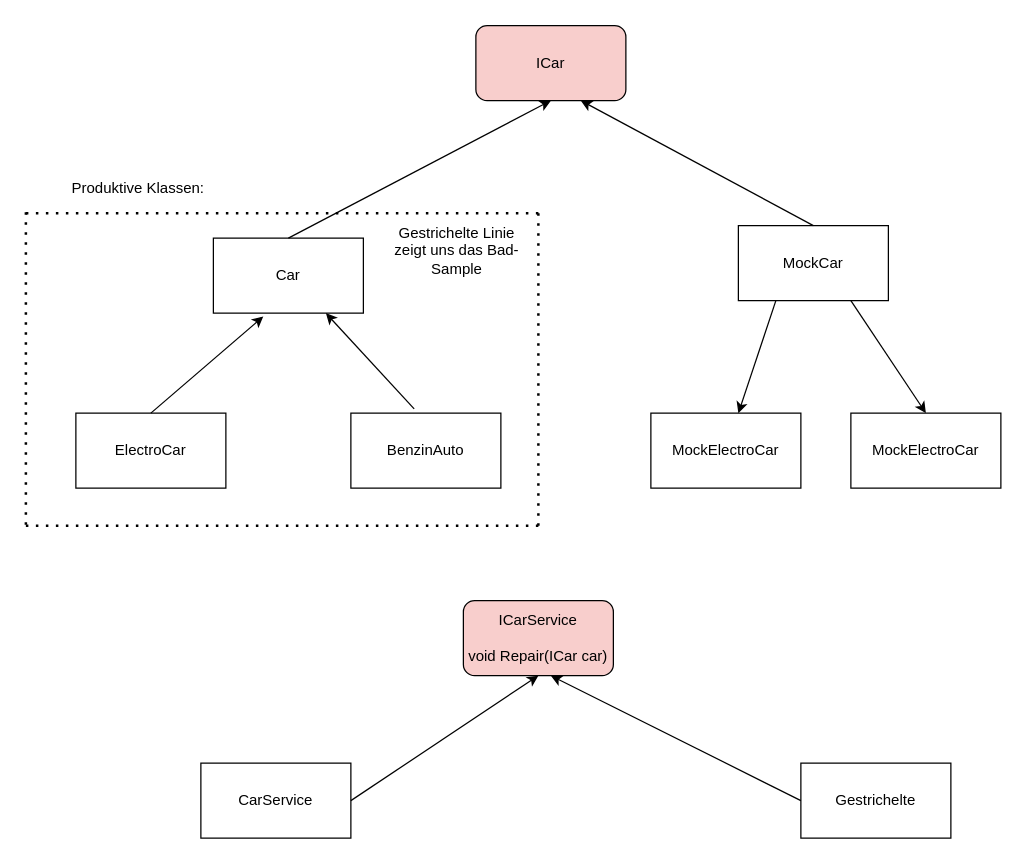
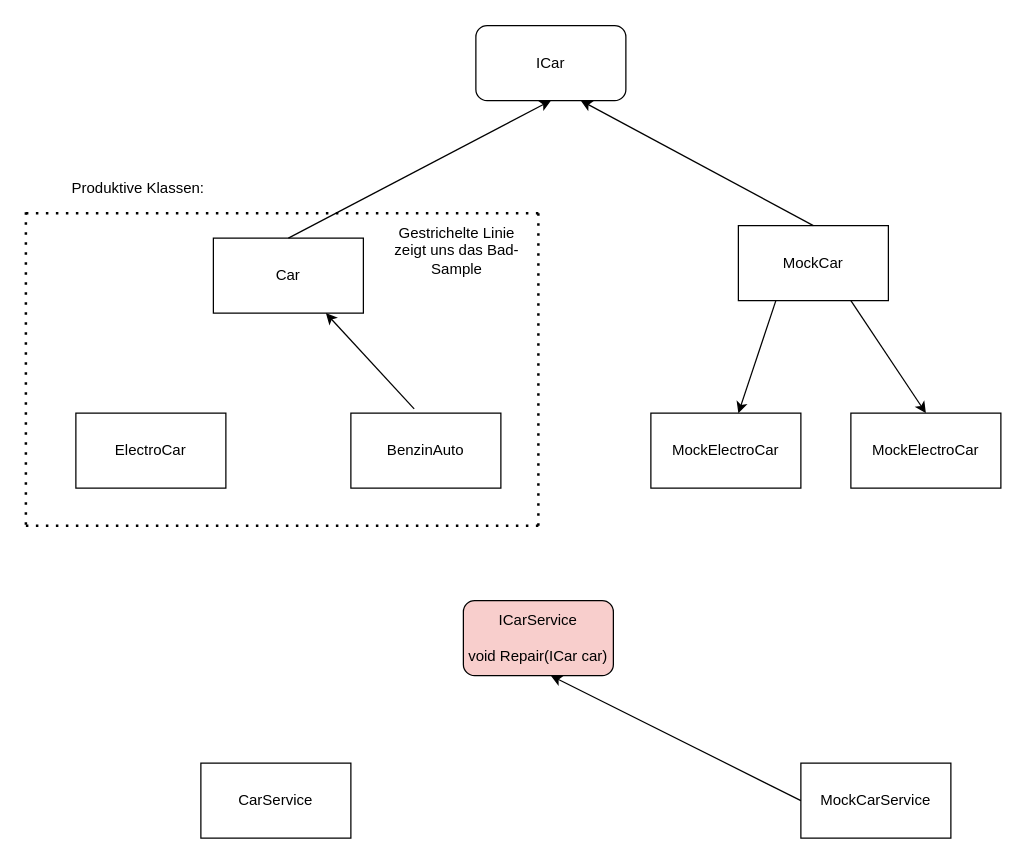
  <mxCell id="0" />
  <mxCell id="1" parent="0" />
- <mxCell id="2" value="ICar" style="rounded=1;whiteSpace=wrap;html=1;fillColor=#f8cecc;" vertex="1" parent="1"><mxGeometry x="380" y="20" width="120" height="60" as="geometry" /></mxCell>
+ <mxCell id="2" value="ICar" style="rounded=1;whiteSpace=wrap;html=1;" vertex="1" parent="1"><mxGeometry x="380" y="20" width="120" height="60" as="geometry" /></mxCell>
  <mxCell id="3" value="Car" style="rounded=0;whiteSpace=wrap;html=1;" vertex="1" parent="1"><mxGeometry x="170" y="190" width="120" height="60" as="geometry" /></mxCell>
  <mxCell id="4" value="Produktive Klassen:" style="text;html=1;strokeColor=none;fillColor=none;align=center;verticalAlign=middle;whiteSpace=wrap;rounded=0;" vertex="1" parent="1"><mxGeometry x="20" y="140" width="180" height="20" as="geometry" /></mxCell>
  <mxCell id="5" value="ElectroCar" style="rounded=0;whiteSpace=wrap;html=1;" vertex="1" parent="1"><mxGeometry x="60" y="330" width="120" height="60" as="geometry" /></mxCell>
  <mxCell id="6" value="BenzinAuto" style="rounded=0;whiteSpace=wrap;html=1;" vertex="1" parent="1"><mxGeometry x="280" y="330" width="120" height="60" as="geometry" /></mxCell>
  <mxCell id="7" value="" style="endArrow=classic;html=1;entryX=0.75;entryY=1;entryDx=0;entryDy=0;exitX=0.422;exitY=-0.056;exitDx=0;exitDy=0;exitPerimeter=0;" edge="1" parent="1" source="6" target="3"><mxGeometry width="50" height="50" relative="1" as="geometry"><mxPoint x="390" y="330" as="sourcePoint" /><mxPoint x="440" y="280" as="targetPoint" /></mxGeometry></mxCell>
- <mxCell id="8" value="" style="endArrow=classic;html=1;exitX=0.5;exitY=0;exitDx=0;exitDy=0;entryX=0.333;entryY=1.044;entryDx=0;entryDy=0;entryPerimeter=0;" edge="1" parent="1" source="5" target="3"><mxGeometry width="50" height="50" relative="1" as="geometry"><mxPoint x="390" y="330" as="sourcePoint" /><mxPoint x="440" y="280" as="targetPoint" /></mxGeometry></mxCell>
  <mxCell id="9" value="" style="endArrow=classic;html=1;exitX=0.5;exitY=0;exitDx=0;exitDy=0;entryX=0.5;entryY=1;entryDx=0;entryDy=0;" edge="1" parent="1" source="3" target="2"><mxGeometry width="50" height="50" relative="1" as="geometry"><mxPoint x="390" y="190" as="sourcePoint" /><mxPoint x="440" y="140" as="targetPoint" /></mxGeometry></mxCell>
  <mxCell id="10" value="" style="endArrow=none;dashed=1;html=1;dashPattern=1 3;strokeWidth=2;" edge="1" parent="1"><mxGeometry width="50" height="50" relative="1" as="geometry"><mxPoint x="20" y="170" as="sourcePoint" /><mxPoint x="430" y="170" as="targetPoint" /></mxGeometry></mxCell>
  <mxCell id="11" value="" style="endArrow=none;dashed=1;html=1;dashPattern=1 3;strokeWidth=2;" edge="1" parent="1"><mxGeometry width="50" height="50" relative="1" as="geometry"><mxPoint x="430" y="420" as="sourcePoint" /><mxPoint x="430" y="170" as="targetPoint" /></mxGeometry></mxCell>
  <mxCell id="12" value="" style="endArrow=none;dashed=1;html=1;dashPattern=1 3;strokeWidth=2;" edge="1" parent="1"><mxGeometry width="50" height="50" relative="1" as="geometry"><mxPoint x="430" y="420" as="sourcePoint" /><mxPoint x="20" y="420" as="targetPoint" /></mxGeometry></mxCell>
  <mxCell id="13" value="" style="endArrow=none;dashed=1;html=1;dashPattern=1 3;strokeWidth=2;exitX=0;exitY=1.467;exitDx=0;exitDy=0;exitPerimeter=0;" edge="1" parent="1" source="4"><mxGeometry width="50" height="50" relative="1" as="geometry"><mxPoint x="390" y="330" as="sourcePoint" /><mxPoint x="20" y="420" as="targetPoint" /></mxGeometry></mxCell>
  <mxCell id="14" value="Gestrichelte Linie zeigt uns das Bad-Sample" style="text;html=1;strokeColor=none;fillColor=none;align=center;verticalAlign=middle;whiteSpace=wrap;rounded=0;" vertex="1" parent="1"><mxGeometry x="310" y="190" width="110" height="20" as="geometry" /></mxCell>
  <mxCell id="15" value="MockCar" style="rounded=0;whiteSpace=wrap;html=1;" vertex="1" parent="1"><mxGeometry x="590" y="180" width="120" height="60" as="geometry" /></mxCell>
  <mxCell id="16" value="" style="endArrow=classic;html=1;exitX=0.5;exitY=0;exitDx=0;exitDy=0;entryX=0.7;entryY=1;entryDx=0;entryDy=0;entryPerimeter=0;" edge="1" parent="1" source="15" target="2"><mxGeometry width="50" height="50" relative="1" as="geometry"><mxPoint x="390" y="290" as="sourcePoint" /><mxPoint x="440" y="240" as="targetPoint" /></mxGeometry></mxCell>
  <mxCell id="17" value="" style="endArrow=classic;html=1;exitX=0.25;exitY=1;exitDx=0;exitDy=0;" edge="1" parent="1" source="15" target="18"><mxGeometry width="50" height="50" relative="1" as="geometry"><mxPoint x="390" y="290" as="sourcePoint" /><mxPoint x="560" y="360" as="targetPoint" /></mxGeometry></mxCell>
  <mxCell id="18" value="MockElectroCar" style="rounded=0;whiteSpace=wrap;html=1;" vertex="1" parent="1"><mxGeometry x="520" y="330" width="120" height="60" as="geometry" /></mxCell>
  <mxCell id="19" value="MockElectroCar" style="rounded=0;whiteSpace=wrap;html=1;" vertex="1" parent="1"><mxGeometry x="680" y="330" width="120" height="60" as="geometry" /></mxCell>
  <mxCell id="20" value="" style="endArrow=classic;html=1;exitX=0.75;exitY=1;exitDx=0;exitDy=0;entryX=0.5;entryY=0;entryDx=0;entryDy=0;" edge="1" parent="1" source="15" target="19"><mxGeometry width="50" height="50" relative="1" as="geometry"><mxPoint x="390" y="290" as="sourcePoint" /><mxPoint x="440" y="240" as="targetPoint" /></mxGeometry></mxCell>
  <mxCell id="21" value="ICarService&lt;br&gt;&lt;br&gt;void Repair(ICar car)" style="rounded=1;whiteSpace=wrap;html=1;fillColor=#f8cecc;" vertex="1" parent="1"><mxGeometry x="370" y="480" width="120" height="60" as="geometry" /></mxCell>
  <mxCell id="22" value="CarService" style="rounded=0;whiteSpace=wrap;html=1;" vertex="1" parent="1"><mxGeometry x="160" y="610" width="120" height="60" as="geometry" /></mxCell>
- <mxCell id="23" value="Gestrichelte" style="rounded=0;whiteSpace=wrap;html=1;" vertex="1" parent="1"><mxGeometry x="640" y="610" width="120" height="60" as="geometry" /></mxCell>
- <mxCell id="24" value="" style="endArrow=classic;html=1;exitX=1;exitY=0.5;exitDx=0;exitDy=0;entryX=0.5;entryY=1;entryDx=0;entryDy=0;" edge="1" parent="1" source="22" target="21"><mxGeometry width="50" height="50" relative="1" as="geometry"><mxPoint x="390" y="510" as="sourcePoint" /><mxPoint x="440" y="460" as="targetPoint" /></mxGeometry></mxCell>
+ <mxCell id="23" value="MockCarService" style="rounded=0;whiteSpace=wrap;html=1;" vertex="1" parent="1"><mxGeometry x="640" y="610" width="120" height="60" as="geometry" /></mxCell>
  <mxCell id="25" value="" style="endArrow=classic;html=1;exitX=0;exitY=0.5;exitDx=0;exitDy=0;" edge="1" parent="1" source="23"><mxGeometry width="50" height="50" relative="1" as="geometry"><mxPoint x="390" y="510" as="sourcePoint" /><mxPoint x="440" y="540" as="targetPoint" /></mxGeometry></mxCell>
